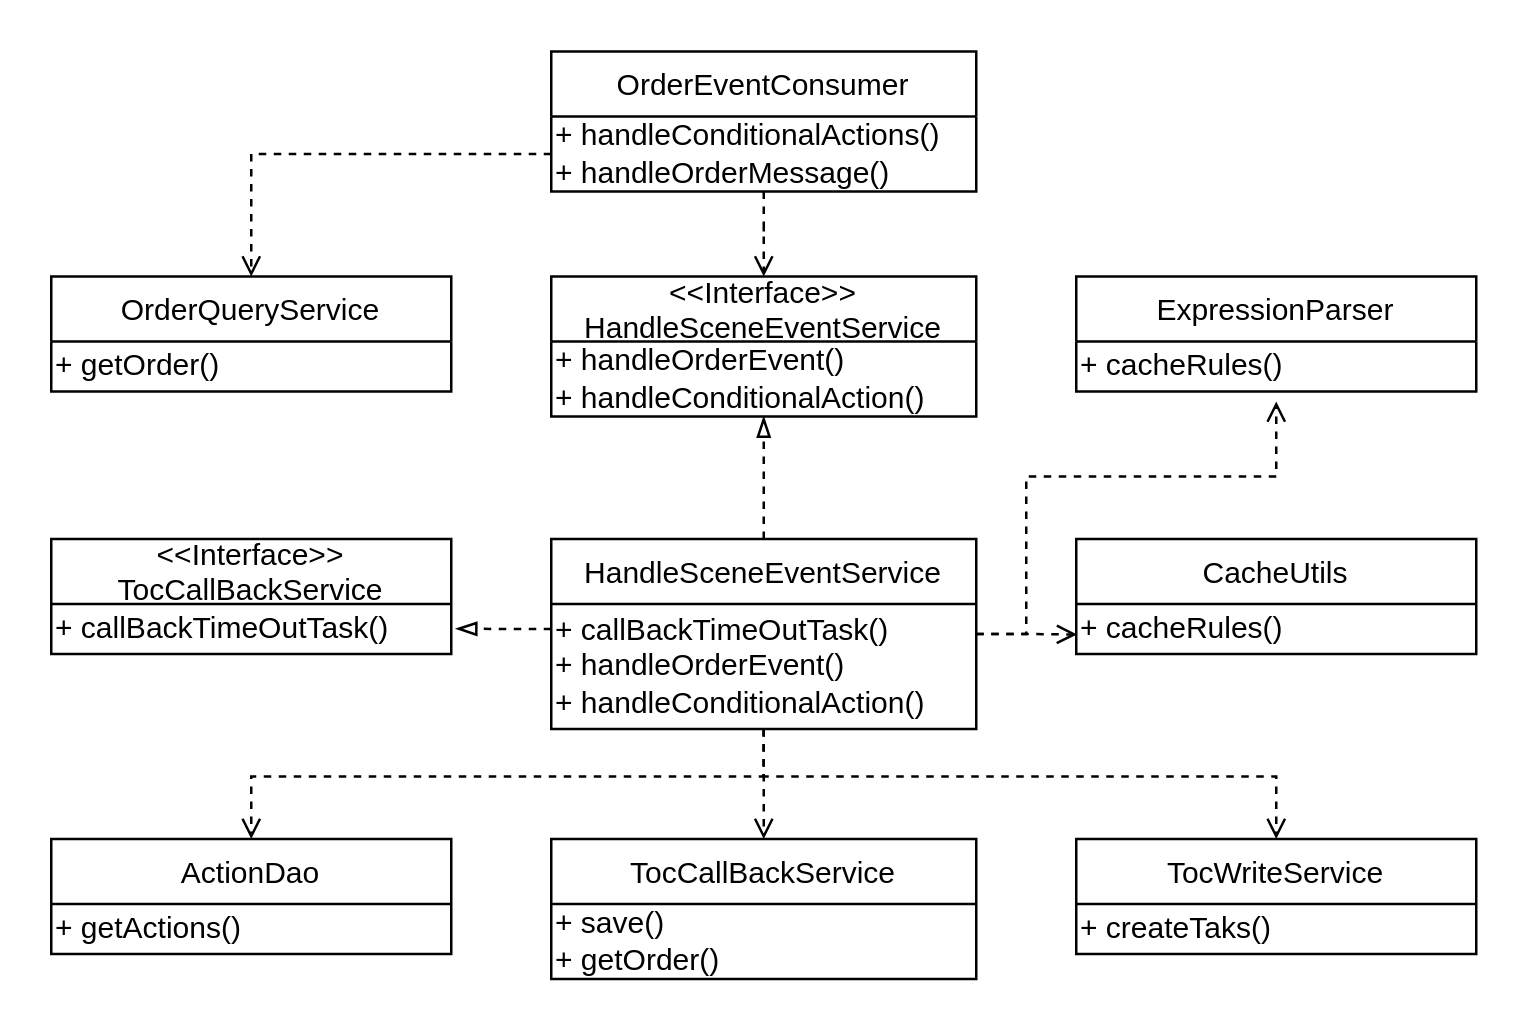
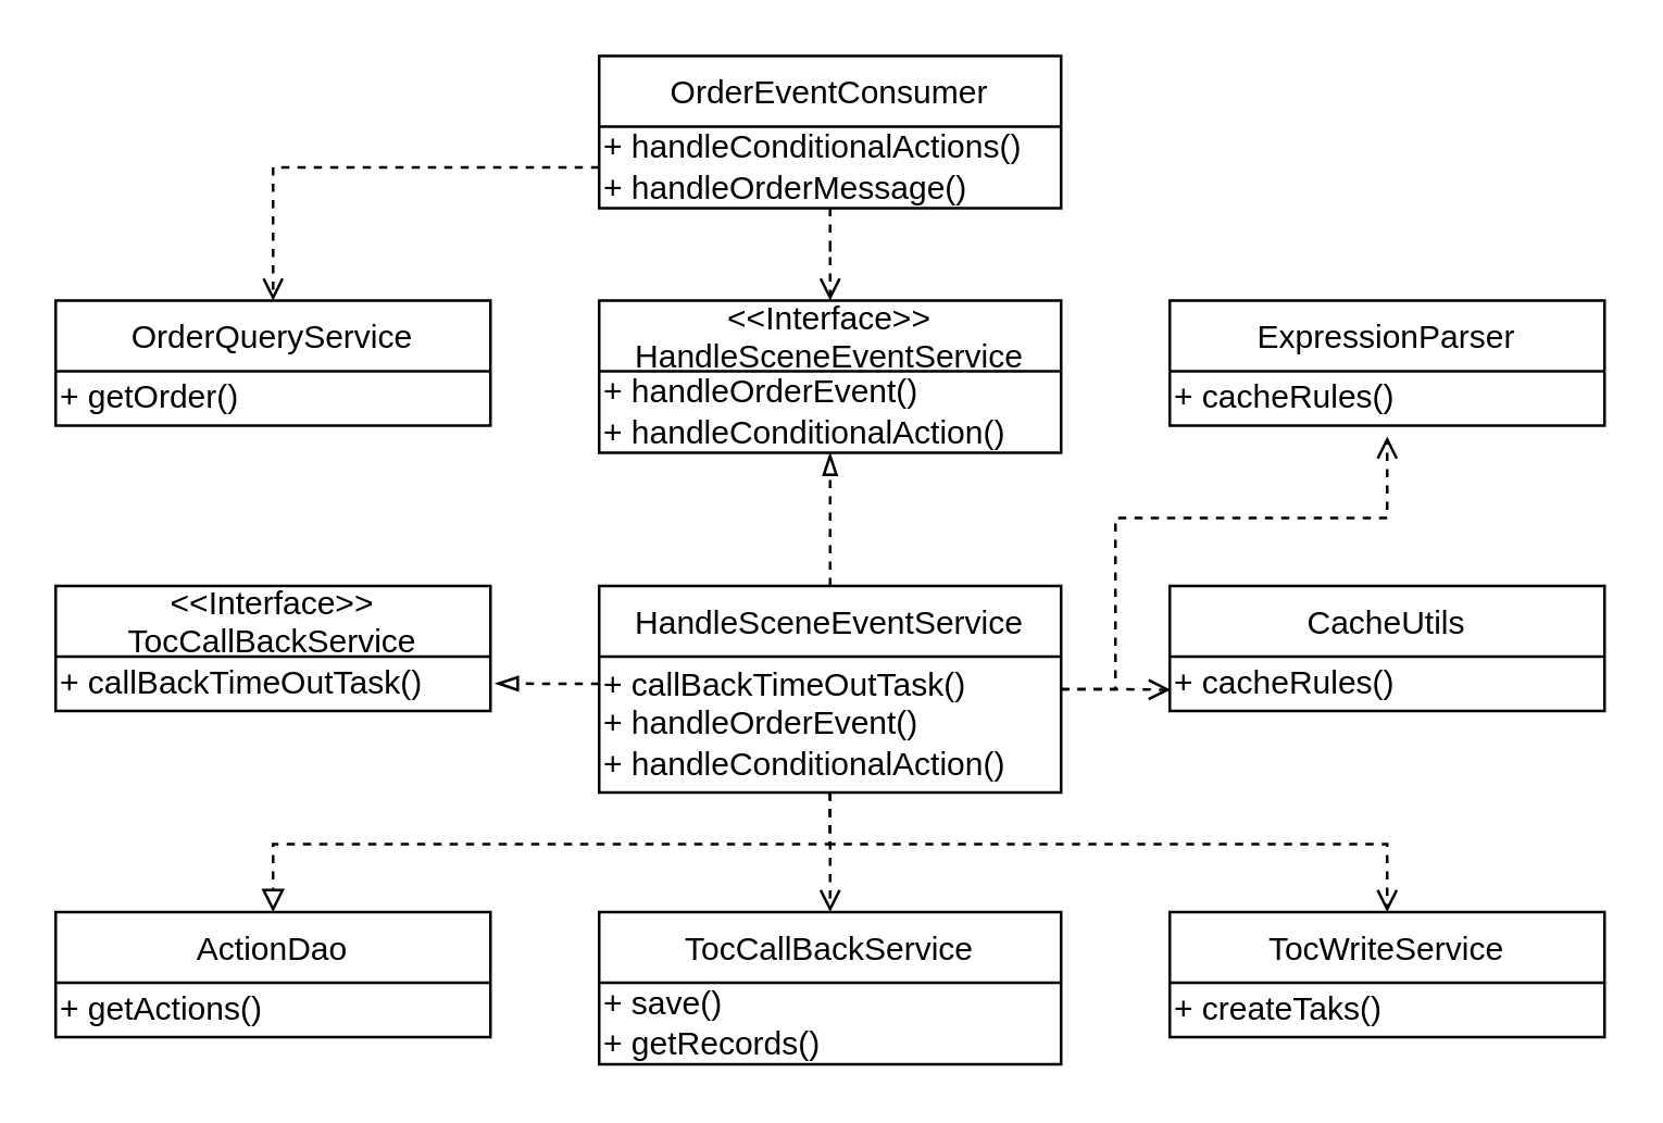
  <mxCell id="0" />
  <mxCell id="1" parent="0" />
  <mxCell id="2" value="OrderEventConsumer" style="swimlane;fontStyle=0;childLayout=stackLayout;horizontal=1;startSize=26;fillColor=none;horizontalStack=0;resizeParent=1;resizeParentMax=0;resizeLast=0;collapsible=1;marginBottom=0;" vertex="1" parent="1"><mxGeometry x="220" y="20" width="170" height="56" as="geometry" /></mxCell>
  <mxCell id="3" value="+ handleConditionalActions()&lt;br&gt;+ handleOrderMessage()" style="text;html=1;align=left;verticalAlign=middle;resizable=0;points=[];autosize=1;" vertex="1" parent="2"><mxGeometry y="26" width="170" height="30" as="geometry" /></mxCell>
  <mxCell id="4" value="OrderQueryService" style="swimlane;fontStyle=0;childLayout=stackLayout;horizontal=1;startSize=26;fillColor=none;horizontalStack=0;resizeParent=1;resizeParentMax=0;resizeLast=0;collapsible=1;marginBottom=0;" vertex="1" parent="1"><mxGeometry x="20" y="110" width="160" height="46" as="geometry" /></mxCell>
  <mxCell id="5" value="+ getOrder()" style="text;html=1;align=left;verticalAlign=middle;resizable=0;points=[];autosize=1;" vertex="1" parent="4"><mxGeometry y="26" width="160" height="20" as="geometry" /></mxCell>
  <mxCell id="6" value="&lt;&lt;Interface&gt;&gt;&#10;HandleSceneEventService" style="swimlane;fontStyle=0;childLayout=stackLayout;horizontal=1;startSize=26;fillColor=none;horizontalStack=0;resizeParent=1;resizeParentMax=0;resizeLast=0;collapsible=1;marginBottom=0;" vertex="1" parent="1"><mxGeometry x="220" y="110" width="170" height="56" as="geometry" /></mxCell>
  <mxCell id="7" value="+ handleOrderEvent()&lt;br&gt;+ handleConditionalAction()" style="text;html=1;align=left;verticalAlign=middle;resizable=0;points=[];autosize=1;" vertex="1" parent="6"><mxGeometry y="26" width="170" height="30" as="geometry" /></mxCell>
  <mxCell id="8" value="&lt;&lt;Interface&gt;&gt;&#10;TocCallBackService" style="swimlane;fontStyle=0;childLayout=stackLayout;horizontal=1;startSize=26;fillColor=none;horizontalStack=0;resizeParent=1;resizeParentMax=0;resizeLast=0;collapsible=1;marginBottom=0;" vertex="1" parent="1"><mxGeometry x="20" y="215" width="160" height="46" as="geometry" /></mxCell>
  <mxCell id="9" value="+ callBackTimeOutTask()" style="text;html=1;align=left;verticalAlign=middle;resizable=0;points=[];autosize=1;" vertex="1" parent="8"><mxGeometry y="26" width="160" height="20" as="geometry" /></mxCell>
- <mxCell id="10" style="edgeStyle=orthogonalEdgeStyle;rounded=0;orthogonalLoop=1;jettySize=auto;html=1;dashed=1;endArrow=open;endFill=0;" edge="1" parent="1" source="13" target="17"><mxGeometry relative="1" as="geometry"><Array as="points"><mxPoint x="305" y="310" /><mxPoint x="100" y="310" /></Array></mxGeometry></mxCell>
+ <mxCell id="10" style="edgeStyle=orthogonalEdgeStyle;rounded=0;orthogonalLoop=1;jettySize=auto;html=1;dashed=1;endArrow=block;endFill=0;" edge="1" parent="1" source="13" target="17"><mxGeometry relative="1" as="geometry"><Array as="points"><mxPoint x="305" y="310" /><mxPoint x="100" y="310" /></Array></mxGeometry></mxCell>
  <mxCell id="11" style="edgeStyle=orthogonalEdgeStyle;rounded=0;orthogonalLoop=1;jettySize=auto;html=1;dashed=1;endArrow=open;endFill=0;" edge="1" parent="1" source="13"><mxGeometry relative="1" as="geometry"><mxPoint x="510" y="160" as="targetPoint" /><Array as="points"><mxPoint x="410" y="253" /><mxPoint x="410" y="190" /><mxPoint x="510" y="190" /></Array></mxGeometry></mxCell>
  <mxCell id="12" style="edgeStyle=orthogonalEdgeStyle;rounded=0;orthogonalLoop=1;jettySize=auto;html=1;entryX=0.5;entryY=1;entryDx=0;entryDy=0;dashed=1;endArrow=blockThin;endFill=0;" edge="1" parent="1" source="13" target="6"><mxGeometry relative="1" as="geometry" /></mxCell>
  <mxCell id="13" value="HandleSceneEventService" style="swimlane;fontStyle=0;childLayout=stackLayout;horizontal=1;startSize=26;fillColor=none;horizontalStack=0;resizeParent=1;resizeParentMax=0;resizeLast=0;collapsible=1;marginBottom=0;" vertex="1" parent="1"><mxGeometry x="220" y="215" width="170" height="76" as="geometry" /></mxCell>
  <mxCell id="14" value="+ callBackTimeOutTask()&lt;br&gt;+ handleOrderEvent()&lt;br&gt;+ handleConditionalAction()" style="text;html=1;align=left;verticalAlign=middle;resizable=0;points=[];autosize=1;" vertex="1" parent="13"><mxGeometry y="26" width="170" height="50" as="geometry" /></mxCell>
  <mxCell id="15" value="TocWriteService" style="swimlane;fontStyle=0;childLayout=stackLayout;horizontal=1;startSize=26;fillColor=none;horizontalStack=0;resizeParent=1;resizeParentMax=0;resizeLast=0;collapsible=1;marginBottom=0;" vertex="1" parent="1"><mxGeometry x="430" y="335" width="160" height="46" as="geometry" /></mxCell>
  <mxCell id="16" value="+ createTaks()" style="text;html=1;align=left;verticalAlign=middle;resizable=0;points=[];autosize=1;" vertex="1" parent="15"><mxGeometry y="26" width="160" height="20" as="geometry" /></mxCell>
  <mxCell id="17" value="ActionDao" style="swimlane;fontStyle=0;childLayout=stackLayout;horizontal=1;startSize=26;fillColor=none;horizontalStack=0;resizeParent=1;resizeParentMax=0;resizeLast=0;collapsible=1;marginBottom=0;" vertex="1" parent="1"><mxGeometry x="20" y="335" width="160" height="46" as="geometry" /></mxCell>
  <mxCell id="18" value="+ getActions()" style="text;html=1;align=left;verticalAlign=middle;resizable=0;points=[];autosize=1;" vertex="1" parent="17"><mxGeometry y="26" width="160" height="20" as="geometry" /></mxCell>
  <mxCell id="19" value="TocCallBackService" style="swimlane;fontStyle=0;childLayout=stackLayout;horizontal=1;startSize=26;fillColor=none;horizontalStack=0;resizeParent=1;resizeParentMax=0;resizeLast=0;collapsible=1;marginBottom=0;" vertex="1" parent="1"><mxGeometry x="220" y="335" width="170" height="56" as="geometry" /></mxCell>
- <mxCell id="20" value="+ save()&lt;br&gt;+ getOrder()" style="text;html=1;align=left;verticalAlign=middle;resizable=0;points=[];autosize=1;" vertex="1" parent="19"><mxGeometry y="26" width="170" height="30" as="geometry" /></mxCell>
+ <mxCell id="20" value="+ save()&lt;br&gt;+ getRecords()" style="text;html=1;align=left;verticalAlign=middle;resizable=0;points=[];autosize=1;" vertex="1" parent="19"><mxGeometry y="26" width="170" height="30" as="geometry" /></mxCell>
  <mxCell id="21" value="CacheUtils" style="swimlane;fontStyle=0;childLayout=stackLayout;horizontal=1;startSize=26;fillColor=none;horizontalStack=0;resizeParent=1;resizeParentMax=0;resizeLast=0;collapsible=1;marginBottom=0;" vertex="1" parent="1"><mxGeometry x="430" y="215" width="160" height="46" as="geometry" /></mxCell>
  <mxCell id="22" value="+ cacheRules()" style="text;html=1;align=left;verticalAlign=middle;resizable=0;points=[];autosize=1;" vertex="1" parent="21"><mxGeometry y="26" width="160" height="20" as="geometry" /></mxCell>
  <mxCell id="23" value="ExpressionParser" style="swimlane;fontStyle=0;childLayout=stackLayout;horizontal=1;startSize=26;fillColor=none;horizontalStack=0;resizeParent=1;resizeParentMax=0;resizeLast=0;collapsible=1;marginBottom=0;" vertex="1" parent="1"><mxGeometry x="430" y="110" width="160" height="46" as="geometry" /></mxCell>
  <mxCell id="24" value="+ cacheRules()" style="text;html=1;align=left;verticalAlign=middle;resizable=0;points=[];autosize=1;" vertex="1" parent="23"><mxGeometry y="26" width="160" height="20" as="geometry" /></mxCell>
  <mxCell id="25" style="edgeStyle=orthogonalEdgeStyle;rounded=0;orthogonalLoop=1;jettySize=auto;html=1;entryX=0.5;entryY=0;entryDx=0;entryDy=0;dashed=1;endArrow=open;endFill=0;" edge="1" parent="1" source="3" target="4"><mxGeometry relative="1" as="geometry" /></mxCell>
  <mxCell id="26" style="edgeStyle=orthogonalEdgeStyle;rounded=0;orthogonalLoop=1;jettySize=auto;html=1;entryX=0.5;entryY=0;entryDx=0;entryDy=0;dashed=1;endArrow=open;endFill=0;" edge="1" parent="1" source="3" target="6"><mxGeometry relative="1" as="geometry" /></mxCell>
  <mxCell id="27" style="edgeStyle=orthogonalEdgeStyle;rounded=0;orthogonalLoop=1;jettySize=auto;html=1;entryX=0.5;entryY=0;entryDx=0;entryDy=0;dashed=1;endArrow=open;endFill=0;" edge="1" parent="1" source="14" target="19"><mxGeometry relative="1" as="geometry" /></mxCell>
  <mxCell id="28" style="edgeStyle=orthogonalEdgeStyle;rounded=0;orthogonalLoop=1;jettySize=auto;html=1;dashed=1;endArrow=open;endFill=0;" edge="1" parent="1" source="14" target="15"><mxGeometry relative="1" as="geometry"><Array as="points"><mxPoint x="305" y="310" /><mxPoint x="510" y="310" /></Array></mxGeometry></mxCell>
  <mxCell id="29" style="edgeStyle=orthogonalEdgeStyle;rounded=0;orthogonalLoop=1;jettySize=auto;html=1;entryX=0.002;entryY=0.61;entryDx=0;entryDy=0;entryPerimeter=0;dashed=1;endArrow=open;endFill=0;" edge="1" parent="1" source="14" target="22"><mxGeometry relative="1" as="geometry"><Array as="points"><mxPoint x="410" y="253" /><mxPoint x="410" y="253" /></Array></mxGeometry></mxCell>
  <mxCell id="30" style="edgeStyle=orthogonalEdgeStyle;rounded=0;orthogonalLoop=1;jettySize=auto;html=1;entryX=1.012;entryY=0.496;entryDx=0;entryDy=0;entryPerimeter=0;dashed=1;endArrow=blockThin;endFill=0;" edge="1" parent="1" source="14" target="9"><mxGeometry relative="1" as="geometry"><Array as="points"><mxPoint x="210" y="251" /><mxPoint x="210" y="251" /></Array></mxGeometry></mxCell>
